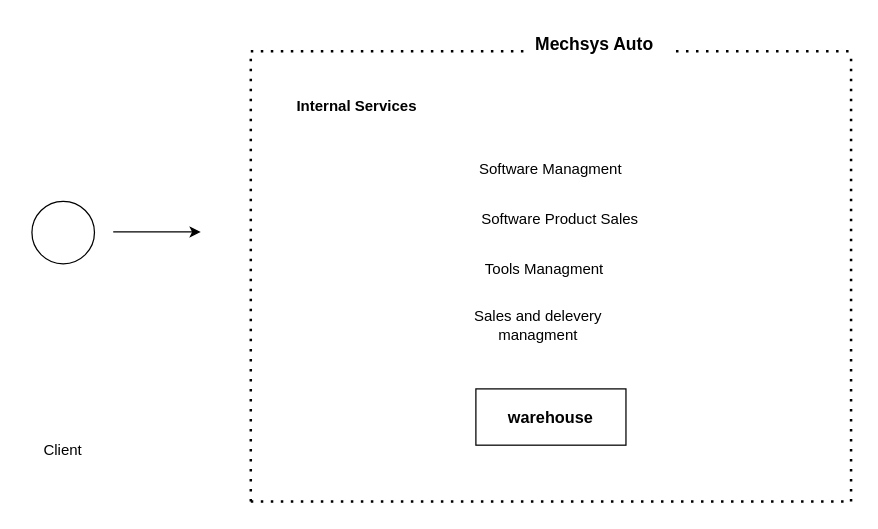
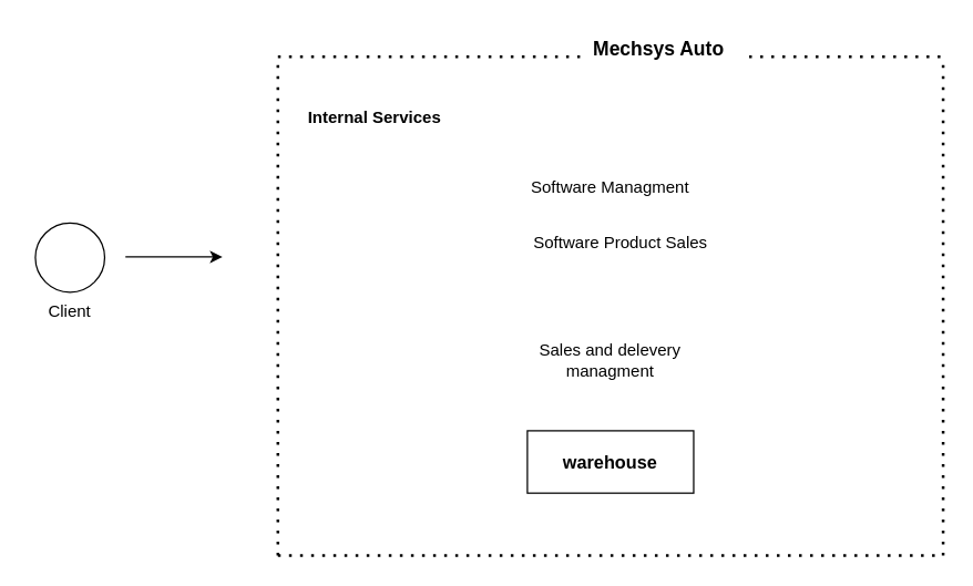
  <mxCell id="0" />
  <mxCell id="1" parent="0" />
  <mxCell id="2" value="" style="endArrow=none;dashed=1;html=1;dashPattern=1 3;strokeWidth=2;rounded=0;" edge="1" parent="1"><mxGeometry width="50" height="50" relative="1" as="geometry"><mxPoint x="200" y="40.47" as="sourcePoint" /><mxPoint x="420" y="40.47" as="targetPoint" /></mxGeometry></mxCell>
  <mxCell id="3" value="Mechsys Auto" style="text;html=1;align=center;verticalAlign=middle;whiteSpace=wrap;rounded=0;fontStyle=1;fontSize=14;" vertex="1" parent="1"><mxGeometry x="420" y="20.47" width="110" height="30" as="geometry" /></mxCell>
- <mxCell id="4" value="Internal Services" style="text;html=1;align=center;verticalAlign=middle;whiteSpace=wrap;rounded=0;fontStyle=1" vertex="1" parent="1"><mxGeometry x="220" y="70.47" width="130" height="30" as="geometry" /></mxCell>
+ <mxCell id="4" value="Internal Services" style="text;html=1;align=center;verticalAlign=middle;whiteSpace=wrap;rounded=0;fontStyle=1" vertex="1" parent="1"><mxGeometry x="205" y="70.47" width="130" height="30" as="geometry" /></mxCell>
  <mxCell id="5" value="" style="endArrow=none;dashed=1;html=1;dashPattern=1 3;strokeWidth=2;rounded=0;" edge="1" parent="1"><mxGeometry width="50" height="50" relative="1" as="geometry"><mxPoint x="200" y="400.47" as="sourcePoint" /><mxPoint x="200" y="40.47" as="targetPoint" /></mxGeometry></mxCell>
  <mxCell id="6" value="" style="endArrow=none;dashed=1;html=1;dashPattern=1 3;strokeWidth=2;rounded=0;" edge="1" parent="1"><mxGeometry width="50" height="50" relative="1" as="geometry"><mxPoint x="680" y="400.47" as="sourcePoint" /><mxPoint x="680" y="40.47" as="targetPoint" /></mxGeometry></mxCell>
  <mxCell id="7" value="" style="endArrow=none;dashed=1;html=1;dashPattern=1 3;strokeWidth=2;rounded=0;" edge="1" parent="1"><mxGeometry width="50" height="50" relative="1" as="geometry"><mxPoint x="540" y="40.47" as="sourcePoint" /><mxPoint x="680" y="40.47" as="targetPoint" /></mxGeometry></mxCell>
  <mxCell id="8" value="Software Managment" style="text;html=1;align=center;verticalAlign=middle;whiteSpace=wrap;rounded=0;" vertex="1" parent="1"><mxGeometry x="285" y="120.47" width="310" height="30" as="geometry" /></mxCell>
  <mxCell id="9" value="Software Product Sales" style="text;html=1;align=center;verticalAlign=middle;whiteSpace=wrap;rounded=0;" vertex="1" parent="1"><mxGeometry x="355" y="160.47" width="185" height="30" as="geometry" /></mxCell>
- <mxCell id="10" value="Tools Managment" style="text;html=1;align=center;verticalAlign=middle;whiteSpace=wrap;rounded=0;" vertex="1" parent="1"><mxGeometry x="355" y="200.47" width="160" height="30" as="geometry" /></mxCell>
  <mxCell id="11" value="&lt;b&gt;&lt;font style=&quot;font-size: 13px;&quot;&gt;warehouse&lt;/font&gt;&lt;/b&gt;" style="rounded=0;whiteSpace=wrap;html=1;" vertex="1" parent="1"><mxGeometry x="380" y="310.47" width="120" height="45" as="geometry" /></mxCell>
  <mxCell id="12" value="" style="endArrow=none;dashed=1;html=1;dashPattern=1 3;strokeWidth=2;rounded=0;" edge="1" parent="1"><mxGeometry width="50" height="50" relative="1" as="geometry"><mxPoint x="200" y="400.47" as="sourcePoint" /><mxPoint x="680" y="400.47" as="targetPoint" /></mxGeometry></mxCell>
  <mxCell id="13" value="" style="ellipse;whiteSpace=wrap;html=1;aspect=fixed;" vertex="1" parent="1"><mxGeometry x="25" y="160.47" width="50" height="50" as="geometry" /></mxCell>
- <mxCell id="14" value="Client" style="text;html=1;align=center;verticalAlign=middle;whiteSpace=wrap;rounded=0;" vertex="1" parent="1"><mxGeometry x="20" y="345.47" width="60" height="30" as="geometry" /></mxCell>
- <mxCell id="15" value="Sales and delevery managment" style="text;html=1;align=center;verticalAlign=middle;whiteSpace=wrap;rounded=0;" vertex="1" parent="1"><mxGeometry x="350" y="245" width="160" height="30" as="geometry" /></mxCell>
+ <mxCell id="14" value="Client" style="text;html=1;align=center;verticalAlign=middle;whiteSpace=wrap;rounded=0;" vertex="1" parent="1"><mxGeometry x="20" y="210.47" width="60" height="30" as="geometry" /></mxCell>
+ <mxCell id="15" value="Sales and delevery managment" style="text;html=1;align=center;verticalAlign=middle;whiteSpace=wrap;rounded=0;" vertex="1" parent="1"><mxGeometry x="360" y="245" width="160" height="30" as="geometry" /></mxCell>
  <mxCell id="16" value="" style="endArrow=classic;html=1;rounded=0;" edge="1" parent="1"><mxGeometry width="50" height="50" relative="1" as="geometry"><mxPoint x="90" y="185" as="sourcePoint" /><mxPoint x="160" y="185" as="targetPoint" /></mxGeometry></mxCell>
